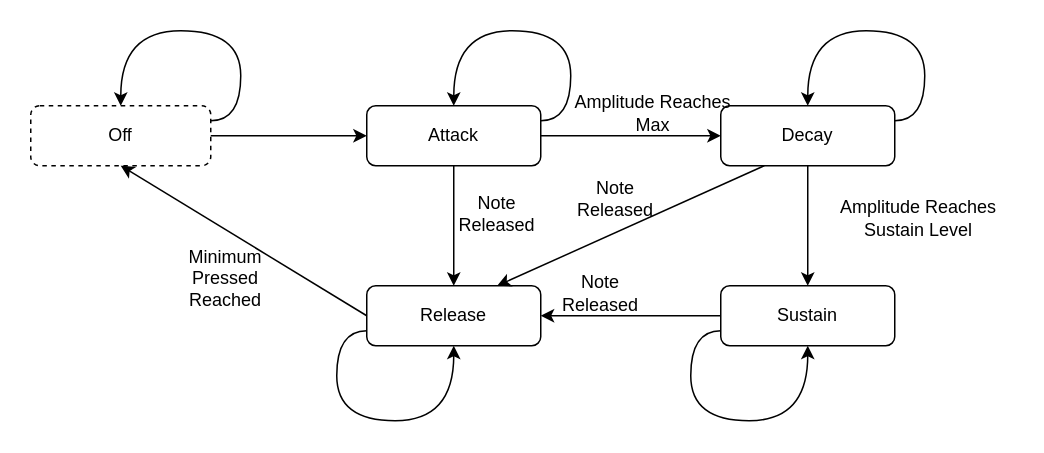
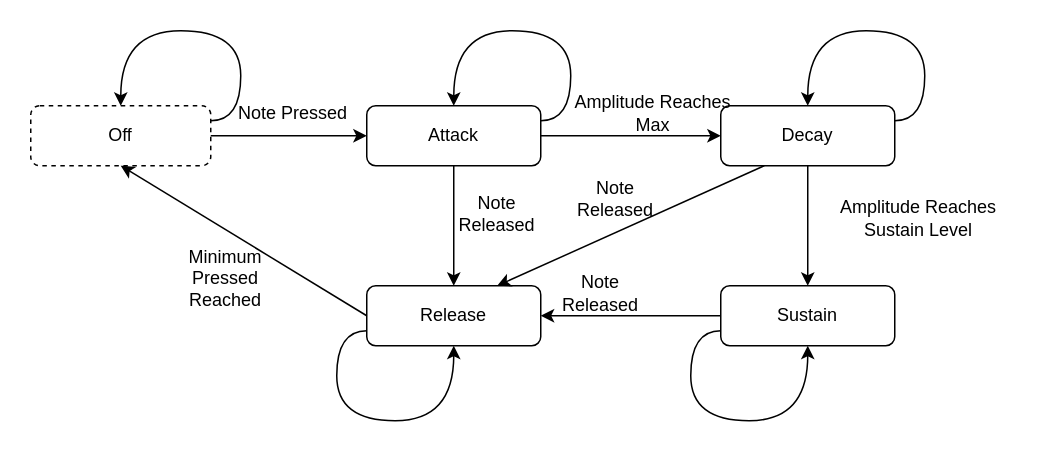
  <mxCell id="0" />
  <mxCell id="1" parent="0" />
  <mxCell id="2" value="Off" style="rounded=1;whiteSpace=wrap;html=1;fontSize=12;glass=0;strokeWidth=1;shadow=0;dashed=1;" parent="1" vertex="1"><mxGeometry x="20" y="70" width="120" height="40" as="geometry" /></mxCell>
  <mxCell id="3" value="" style="edgeStyle=orthogonalEdgeStyle;rounded=0;orthogonalLoop=1;jettySize=auto;html=1;" edge="1" parent="1" source="4" target="8"><mxGeometry relative="1" as="geometry" /></mxCell>
  <mxCell id="4" value="Attack" style="rounded=1;whiteSpace=wrap;html=1;" vertex="1" parent="1"><mxGeometry x="244" y="70" width="116" height="40" as="geometry" /></mxCell>
  <mxCell id="5" value="" style="edgeStyle=orthogonalEdgeStyle;rounded=0;orthogonalLoop=1;jettySize=auto;html=1;" edge="1" parent="1" source="6" target="7"><mxGeometry relative="1" as="geometry" /></mxCell>
  <mxCell id="6" value="Decay" style="rounded=1;whiteSpace=wrap;html=1;" vertex="1" parent="1"><mxGeometry x="480" y="70" width="116" height="40" as="geometry" /></mxCell>
  <mxCell id="7" value="Sustain" style="rounded=1;whiteSpace=wrap;html=1;" vertex="1" parent="1"><mxGeometry x="480" y="190" width="116" height="40" as="geometry" /></mxCell>
  <mxCell id="8" value="Release" style="rounded=1;whiteSpace=wrap;html=1;" vertex="1" parent="1"><mxGeometry x="244" y="190" width="116" height="40" as="geometry" /></mxCell>
  <mxCell id="9" value="" style="endArrow=classic;html=1;rounded=0;exitX=1;exitY=0.5;exitDx=0;exitDy=0;entryX=0;entryY=0.5;entryDx=0;entryDy=0;" edge="1" parent="1" source="2" target="4"><mxGeometry width="50" height="50" relative="1" as="geometry"><mxPoint x="280" y="310" as="sourcePoint" /><mxPoint x="330" y="260" as="targetPoint" /></mxGeometry></mxCell>
+ <mxCell id="10" value="Note Pressed" style="text;html=1;strokeColor=none;fillColor=none;align=center;verticalAlign=middle;whiteSpace=wrap;rounded=0;" vertex="1" parent="1"><mxGeometry x="150" y="60" width="90" height="30" as="geometry" /></mxCell>
  <mxCell id="11" value="" style="endArrow=classic;html=1;rounded=0;exitX=1;exitY=0.5;exitDx=0;exitDy=0;entryX=0;entryY=0.5;entryDx=0;entryDy=0;" edge="1" parent="1" source="4" target="6"><mxGeometry width="50" height="50" relative="1" as="geometry"><mxPoint x="280" y="300" as="sourcePoint" /><mxPoint x="330" y="250" as="targetPoint" /></mxGeometry></mxCell>
  <mxCell id="12" value="Amplitude Reaches Max" style="text;html=1;strokeColor=none;fillColor=none;align=center;verticalAlign=middle;whiteSpace=wrap;rounded=0;" vertex="1" parent="1"><mxGeometry x="380" y="60" width="110" height="30" as="geometry" /></mxCell>
  <mxCell id="13" value="Amplitude Reaches Sustain Level" style="text;html=1;strokeColor=none;fillColor=none;align=center;verticalAlign=middle;whiteSpace=wrap;rounded=0;" vertex="1" parent="1"><mxGeometry x="550" y="130" width="124" height="30" as="geometry" /></mxCell>
  <mxCell id="14" value="" style="endArrow=classic;html=1;rounded=0;exitX=0;exitY=0.5;exitDx=0;exitDy=0;entryX=1;entryY=0.5;entryDx=0;entryDy=0;" edge="1" parent="1" source="7" target="8"><mxGeometry width="50" height="50" relative="1" as="geometry"><mxPoint x="280" y="260" as="sourcePoint" /><mxPoint x="330" y="210" as="targetPoint" /></mxGeometry></mxCell>
  <mxCell id="15" value="Note Released" style="text;html=1;strokeColor=none;fillColor=none;align=center;verticalAlign=middle;whiteSpace=wrap;rounded=0;" vertex="1" parent="1"><mxGeometry x="370" y="180" width="60" height="30" as="geometry" /></mxCell>
  <mxCell id="16" value="Note Released" style="text;html=1;strokeColor=none;fillColor=none;align=center;verticalAlign=middle;whiteSpace=wrap;rounded=0;" vertex="1" parent="1"><mxGeometry x="380" y="117" width="60" height="30" as="geometry" /></mxCell>
  <mxCell id="17" value="" style="endArrow=classic;html=1;rounded=0;exitX=0.25;exitY=1;exitDx=0;exitDy=0;entryX=0.75;entryY=0;entryDx=0;entryDy=0;" edge="1" parent="1" source="6" target="8"><mxGeometry width="50" height="50" relative="1" as="geometry"><mxPoint x="280" y="250" as="sourcePoint" /><mxPoint x="330" y="200" as="targetPoint" /></mxGeometry></mxCell>
  <mxCell id="18" value="Note Released" style="text;html=1;strokeColor=none;fillColor=none;align=center;verticalAlign=middle;whiteSpace=wrap;rounded=0;" vertex="1" parent="1"><mxGeometry x="301" y="127" width="60" height="30" as="geometry" /></mxCell>
  <mxCell id="19" value="" style="endArrow=classic;html=1;curved=1;entryX=0.5;entryY=1;entryDx=0;entryDy=0;exitX=0;exitY=0.5;exitDx=0;exitDy=0;" edge="1" parent="1" source="8" target="2"><mxGeometry width="50" height="50" relative="1" as="geometry"><mxPoint x="240" y="210" as="sourcePoint" /><mxPoint x="290" y="160" as="targetPoint" /></mxGeometry></mxCell>
  <mxCell id="20" value="Minimum Pressed Reached" style="text;html=1;strokeColor=none;fillColor=none;align=center;verticalAlign=middle;whiteSpace=wrap;rounded=0;" vertex="1" parent="1"><mxGeometry x="120" y="170" width="60" height="30" as="geometry" /></mxCell>
  <mxCell id="21" style="edgeStyle=orthogonalEdgeStyle;curved=1;orthogonalLoop=1;jettySize=auto;html=1;exitX=1;exitY=0.25;exitDx=0;exitDy=0;entryX=0.5;entryY=0;entryDx=0;entryDy=0;" edge="1" parent="1" source="2" target="2"><mxGeometry relative="1" as="geometry"><Array as="points"><mxPoint x="160" y="80" /><mxPoint x="160" y="20" /><mxPoint x="80" y="20" /></Array></mxGeometry></mxCell>
  <mxCell id="22" style="edgeStyle=orthogonalEdgeStyle;curved=1;orthogonalLoop=1;jettySize=auto;html=1;exitX=1;exitY=0.25;exitDx=0;exitDy=0;entryX=0.5;entryY=0;entryDx=0;entryDy=0;" edge="1" parent="1" source="4" target="4"><mxGeometry relative="1" as="geometry"><Array as="points"><mxPoint x="380" y="80" /><mxPoint x="380" y="20" /><mxPoint x="302" y="20" /></Array></mxGeometry></mxCell>
  <mxCell id="23" style="edgeStyle=orthogonalEdgeStyle;curved=1;orthogonalLoop=1;jettySize=auto;html=1;exitX=1;exitY=0.25;exitDx=0;exitDy=0;entryX=0.5;entryY=0;entryDx=0;entryDy=0;" edge="1" parent="1" source="6" target="6"><mxGeometry relative="1" as="geometry"><Array as="points"><mxPoint x="616" y="80" /><mxPoint x="616" y="20" /><mxPoint x="538" y="20" /></Array></mxGeometry></mxCell>
  <mxCell id="24" style="edgeStyle=orthogonalEdgeStyle;curved=1;orthogonalLoop=1;jettySize=auto;html=1;exitX=0;exitY=0.75;exitDx=0;exitDy=0;entryX=0.5;entryY=1;entryDx=0;entryDy=0;" edge="1" parent="1" source="7" target="7"><mxGeometry relative="1" as="geometry"><Array as="points"><mxPoint x="460" y="220" /><mxPoint x="460" y="280" /><mxPoint x="538" y="280" /></Array></mxGeometry></mxCell>
  <mxCell id="25" style="edgeStyle=orthogonalEdgeStyle;curved=1;orthogonalLoop=1;jettySize=auto;html=1;exitX=0;exitY=0.75;exitDx=0;exitDy=0;entryX=0.5;entryY=1;entryDx=0;entryDy=0;" edge="1" parent="1" source="8" target="8"><mxGeometry relative="1" as="geometry"><Array as="points"><mxPoint x="224" y="220" /><mxPoint x="224" y="280" /><mxPoint x="302" y="280" /></Array></mxGeometry></mxCell>
